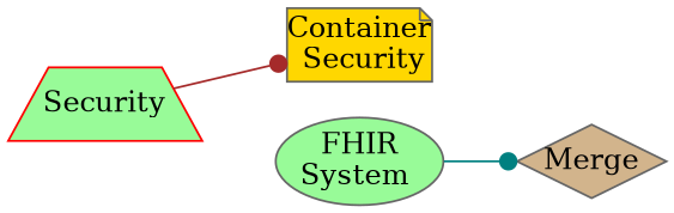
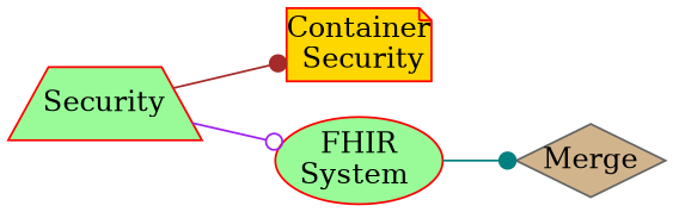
  digraph {
    rankdir=LR
    node [color=red fillcolor=palegreen margin=0 style=filled]
    edge [arrowhead=dot]
    n1 [label=Security shape=trapezium]
-   "Container\n Security" [color=gray40 fillcolor=gold shape=note]
-   "FHIR\nSystem " [color=gray40 shape=ellipse]
+   "Container\n Security" [fillcolor=gold shape=note]
+   "FHIR\nSystem " [shape=ellipse]
    Merge [color=gray40 fillcolor=tan shape=diamond]
    n1 -> "Container\n Security" [color=brown]
+   n1 -> "FHIR\nSystem " [arrowhead=odot color=purple]
    "FHIR\nSystem " -> Merge [color=teal]
  }
